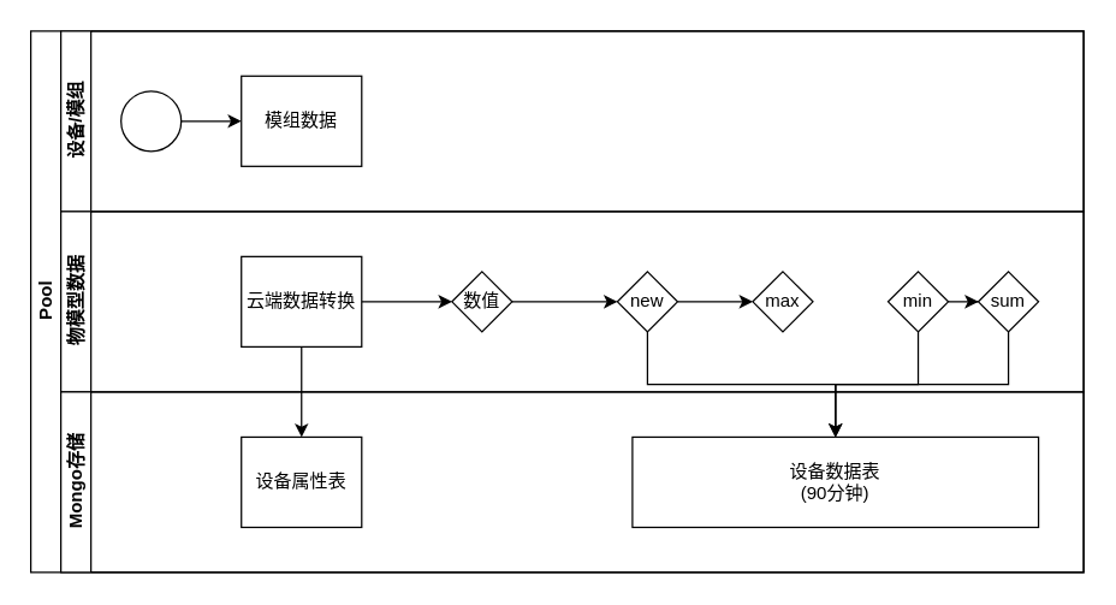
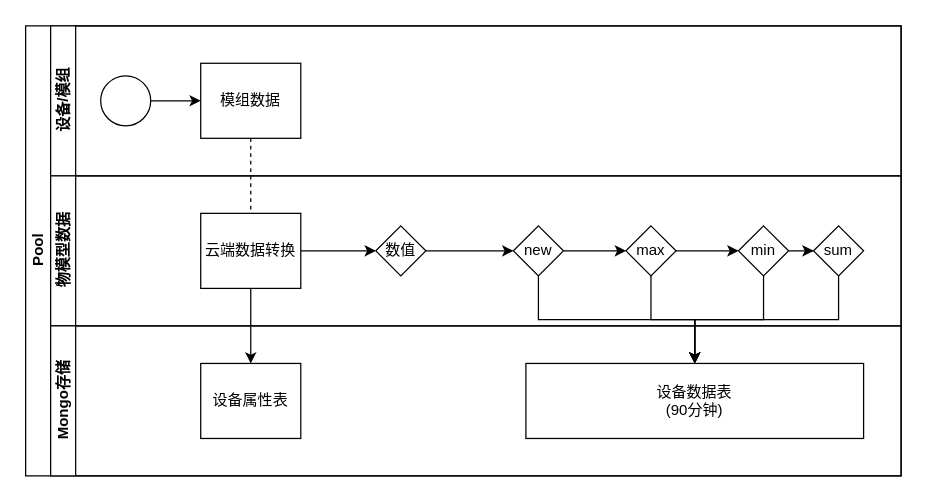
  <mxCell id="0" />
  <mxCell id="1" parent="0" />
  <mxCell id="2" value="Pool" style="swimlane;html=1;childLayout=stackLayout;resizeParent=1;resizeParentMax=0;horizontal=0;startSize=20;horizontalStack=0;" parent="1" vertex="1"><mxGeometry x="20" y="20" width="700" height="360" as="geometry" /></mxCell>
+ <mxCell id="3" value="" style="edgeStyle=orthogonalEdgeStyle;rounded=0;orthogonalLoop=1;jettySize=auto;html=1;dashed=1;endArrow=none;endFill=0;" parent="2" source="7" target="10" edge="1"><mxGeometry relative="1" as="geometry" /></mxCell>
  <mxCell id="4" value="设备/模组" style="swimlane;html=1;startSize=20;horizontal=0;" parent="2" vertex="1"><mxGeometry x="20" width="680" height="120" as="geometry" /></mxCell>
  <mxCell id="5" value="" style="edgeStyle=orthogonalEdgeStyle;rounded=0;orthogonalLoop=1;jettySize=auto;html=1;" parent="4" source="6" target="7" edge="1"><mxGeometry relative="1" as="geometry" /></mxCell>
  <mxCell id="6" value="" style="ellipse;whiteSpace=wrap;html=1;" parent="4" vertex="1"><mxGeometry x="40" y="40" width="40" height="40" as="geometry" /></mxCell>
  <mxCell id="7" value="模组数据" style="rounded=0;whiteSpace=wrap;html=1;fontFamily=Helvetica;fontSize=12;fontColor=#000000;align=center;" parent="4" vertex="1"><mxGeometry x="120" y="30" width="80" height="60" as="geometry" /></mxCell>
  <mxCell id="8" value="物模型数据" style="swimlane;html=1;startSize=20;horizontal=0;" parent="2" vertex="1"><mxGeometry x="20" y="120" width="680" height="120" as="geometry" /></mxCell>
  <mxCell id="9" value="" style="edgeStyle=orthogonalEdgeStyle;rounded=0;orthogonalLoop=1;jettySize=auto;html=1;endArrow=classic;endFill=1;" parent="8" source="10" target="12" edge="1"><mxGeometry relative="1" as="geometry" /></mxCell>
  <mxCell id="10" value="云端数据转换" style="rounded=0;whiteSpace=wrap;html=1;fontFamily=Helvetica;fontSize=12;fontColor=#000000;align=center;" parent="8" vertex="1"><mxGeometry x="120" y="30" width="80" height="60" as="geometry" /></mxCell>
  <mxCell id="11" value="" style="edgeStyle=orthogonalEdgeStyle;rounded=0;orthogonalLoop=1;jettySize=auto;html=1;" parent="8" source="12" target="14" edge="1"><mxGeometry relative="1" as="geometry" /></mxCell>
  <mxCell id="12" value="数值" style="rhombus;whiteSpace=wrap;html=1;fontFamily=Helvetica;fontSize=12;fontColor=#000000;align=center;" parent="8" vertex="1"><mxGeometry x="260" y="40" width="40" height="40" as="geometry" /></mxCell>
  <mxCell id="13" value="" style="edgeStyle=orthogonalEdgeStyle;rounded=0;orthogonalLoop=1;jettySize=auto;html=1;entryX=0;entryY=0.5;entryDx=0;entryDy=0;" parent="8" source="14" target="16" edge="1"><mxGeometry relative="1" as="geometry" /></mxCell>
  <mxCell id="14" value="new" style="rhombus;whiteSpace=wrap;html=1;fontFamily=Helvetica;fontSize=12;fontColor=#000000;align=center;" parent="8" vertex="1"><mxGeometry x="370" y="40" width="40" height="40" as="geometry" /></mxCell>
+ <mxCell id="15" value="" style="edgeStyle=orthogonalEdgeStyle;rounded=0;orthogonalLoop=1;jettySize=auto;html=1;" parent="8" source="16" target="18" edge="1"><mxGeometry relative="1" as="geometry" /></mxCell>
  <mxCell id="16" value="max" style="rhombus;whiteSpace=wrap;html=1;fontFamily=Helvetica;fontSize=12;fontColor=#000000;align=center;" parent="8" vertex="1"><mxGeometry x="460" y="40" width="40" height="40" as="geometry" /></mxCell>
  <mxCell id="17" value="" style="edgeStyle=orthogonalEdgeStyle;rounded=0;orthogonalLoop=1;jettySize=auto;html=1;" parent="8" source="18" target="19" edge="1"><mxGeometry relative="1" as="geometry" /></mxCell>
  <mxCell id="18" value="min" style="rhombus;whiteSpace=wrap;html=1;fontFamily=Helvetica;fontSize=12;fontColor=#000000;align=center;" parent="8" vertex="1"><mxGeometry x="550" y="40" width="40" height="40" as="geometry" /></mxCell>
  <mxCell id="19" value="sum" style="rhombus;whiteSpace=wrap;html=1;fontFamily=Helvetica;fontSize=12;fontColor=#000000;align=center;" parent="8" vertex="1"><mxGeometry x="610" y="40" width="40" height="40" as="geometry" /></mxCell>
  <mxCell id="20" value="Mongo存储" style="swimlane;html=1;startSize=20;horizontal=0;" parent="2" vertex="1"><mxGeometry x="20" y="240" width="680" height="120" as="geometry" /></mxCell>
  <mxCell id="21" value="设备数据表&lt;br&gt;(90分钟)" style="rounded=0;whiteSpace=wrap;html=1;fontFamily=Helvetica;fontSize=12;fontColor=#000000;align=center;" parent="20" vertex="1"><mxGeometry x="380" y="30" width="270" height="60" as="geometry" /></mxCell>
  <mxCell id="22" value="设备属性表" style="rounded=0;whiteSpace=wrap;html=1;fontFamily=Helvetica;fontSize=12;fontColor=#000000;align=center;" parent="20" vertex="1"><mxGeometry x="120" y="30" width="80" height="60" as="geometry" /></mxCell>
  <mxCell id="23" value="" style="edgeStyle=orthogonalEdgeStyle;rounded=0;orthogonalLoop=1;jettySize=auto;html=1;entryX=0.5;entryY=0;entryDx=0;entryDy=0;" parent="2" source="10" target="22" edge="1"><mxGeometry relative="1" as="geometry" /></mxCell>
  <mxCell id="24" value="" style="edgeStyle=orthogonalEdgeStyle;rounded=0;orthogonalLoop=1;jettySize=auto;html=1;" parent="2" source="14" target="21" edge="1"><mxGeometry relative="1" as="geometry" /></mxCell>
+ <mxCell id="25" value="" style="edgeStyle=orthogonalEdgeStyle;rounded=0;orthogonalLoop=1;jettySize=auto;html=1;" parent="2" source="16" target="21" edge="1"><mxGeometry relative="1" as="geometry" /></mxCell>
  <mxCell id="26" value="" style="edgeStyle=orthogonalEdgeStyle;rounded=0;orthogonalLoop=1;jettySize=auto;html=1;" parent="2" source="18" target="21" edge="1"><mxGeometry relative="1" as="geometry" /></mxCell>
  <mxCell id="27" value="" style="edgeStyle=orthogonalEdgeStyle;rounded=0;orthogonalLoop=1;jettySize=auto;html=1;" parent="2" source="19" target="21" edge="1"><mxGeometry relative="1" as="geometry" /></mxCell>
